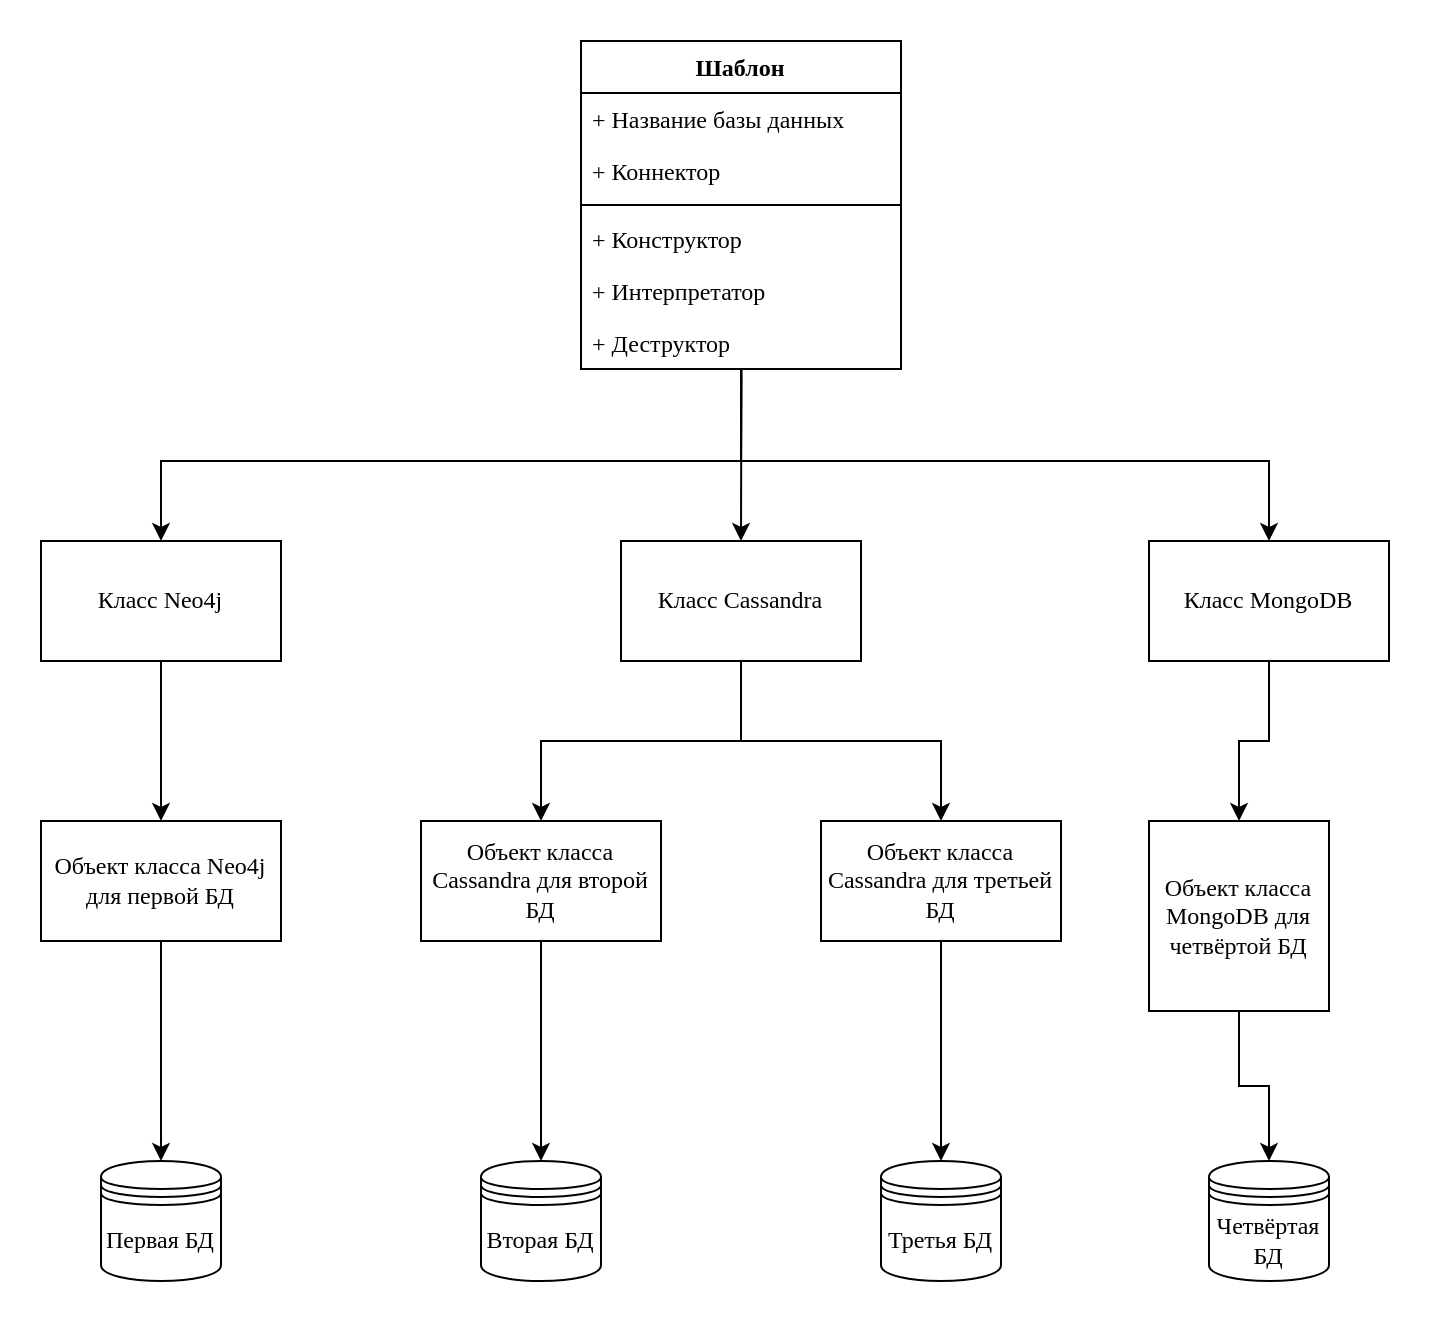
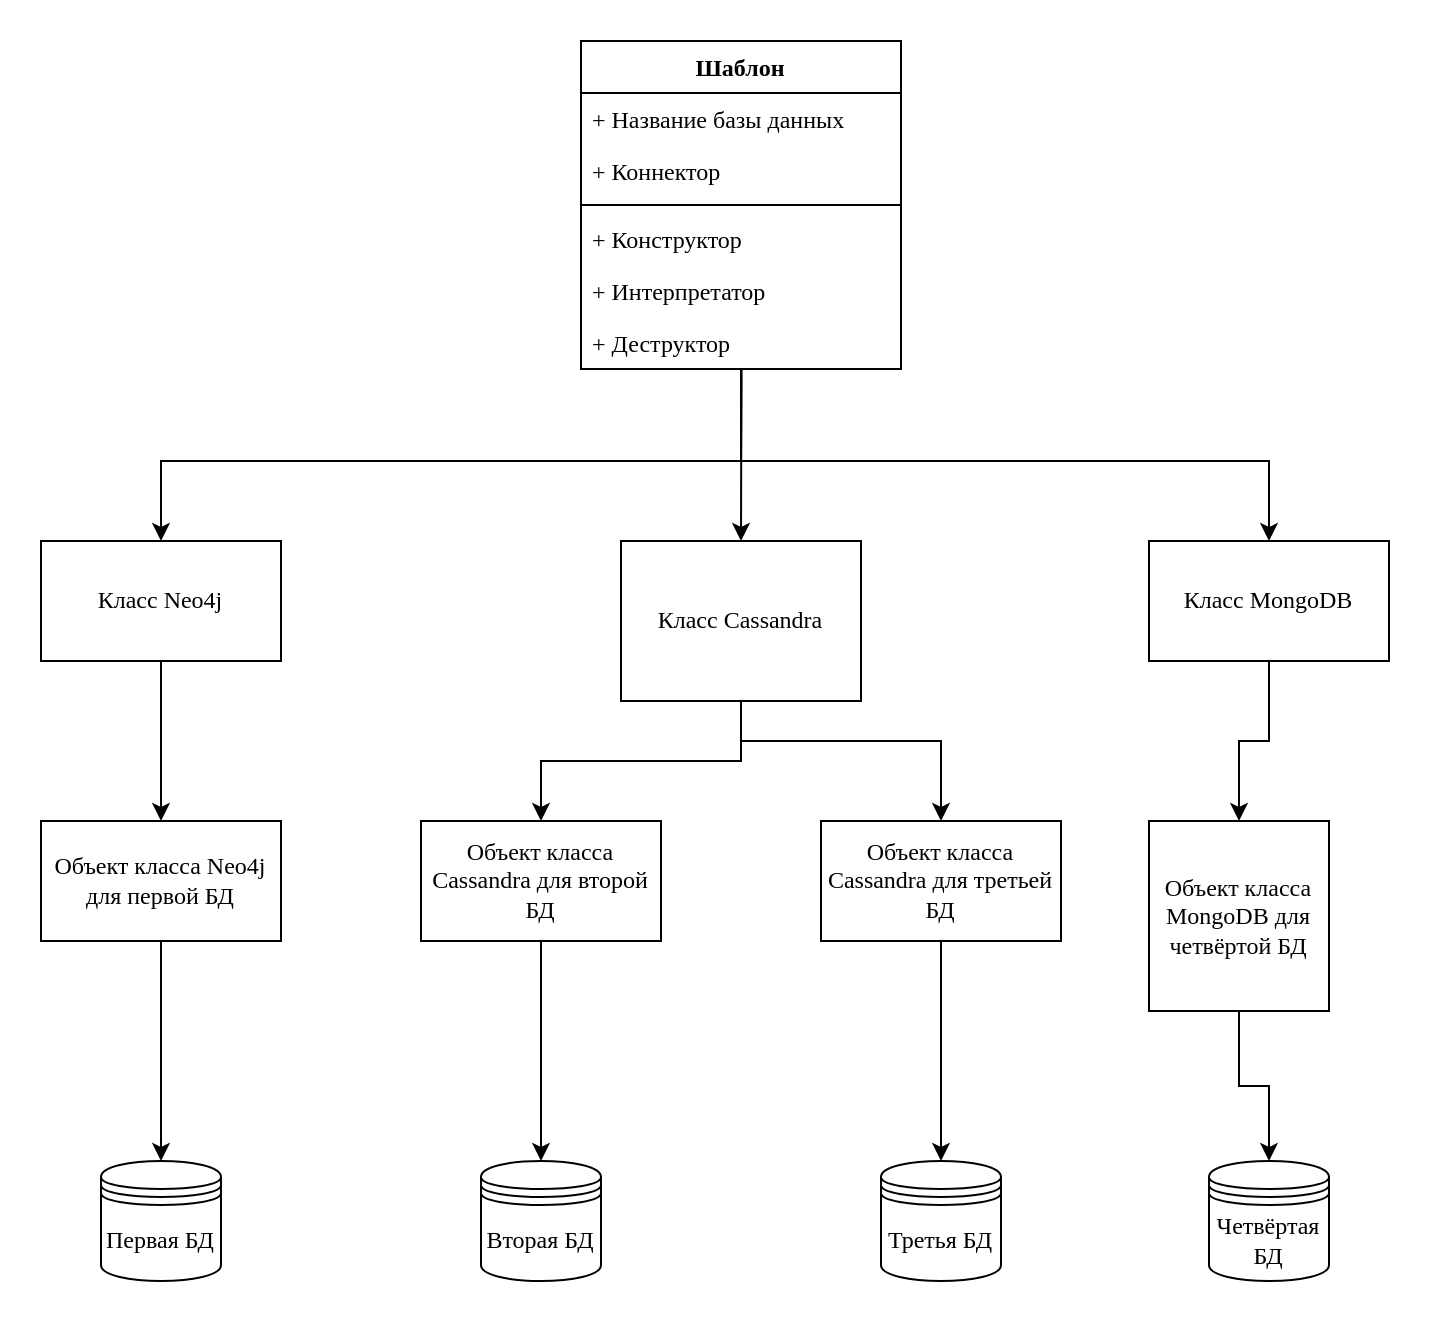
  <mxCell id="0" />
  <mxCell id="1" parent="0" />
  <mxCell id="2" value="&lt;span style=&quot;&quot;&gt;Вторая БД&lt;/span&gt;" style="shape=datastore;whiteSpace=wrap;html=1;fontFamily=Times New Roman;fontSize=12;" parent="1" vertex="1"><mxGeometry x="240" y="580" width="60" height="60" as="geometry" /></mxCell>
  <mxCell id="3" value="&lt;span style=&quot;&quot;&gt;Третья БД&lt;/span&gt;" style="shape=datastore;whiteSpace=wrap;html=1;fontFamily=Times New Roman;fontSize=12;" parent="1" vertex="1"><mxGeometry x="440" y="580" width="60" height="60" as="geometry" /></mxCell>
  <mxCell id="4" value="&lt;span style=&quot;&quot;&gt;Четвёртая БД&lt;/span&gt;" style="shape=datastore;whiteSpace=wrap;html=1;fontFamily=Times New Roman;fontSize=12;" parent="1" vertex="1"><mxGeometry x="604" y="580" width="60" height="60" as="geometry" /></mxCell>
  <mxCell id="5" style="edgeStyle=orthogonalEdgeStyle;rounded=0;orthogonalLoop=1;jettySize=auto;html=1;startArrow=none;startFill=0;fontFamily=Times New Roman;fontSize=12;entryX=0.5;entryY=0;entryDx=0;entryDy=0;exitX=0.501;exitY=0.989;exitDx=0;exitDy=0;exitPerimeter=0;" parent="1" source="26" target="15" edge="1"><mxGeometry relative="1" as="geometry"><mxPoint x="435" y="190" as="sourcePoint" /><Array as="points"><mxPoint x="370" y="190" /><mxPoint x="370" y="190" /></Array></mxGeometry></mxCell>
  <mxCell id="6" style="edgeStyle=orthogonalEdgeStyle;rounded=0;orthogonalLoop=1;jettySize=auto;html=1;startArrow=none;startFill=0;fontFamily=Times New Roman;fontSize=12;exitX=0.501;exitY=1.006;exitDx=0;exitDy=0;exitPerimeter=0;" parent="1" source="26" target="18" edge="1"><mxGeometry relative="1" as="geometry"><Array as="points"><mxPoint x="370" y="186" /><mxPoint x="370" y="186" /><mxPoint x="370" y="230" /><mxPoint x="634" y="230" /></Array><mxPoint x="435.034" y="190" as="sourcePoint" /></mxGeometry></mxCell>
  <mxCell id="7" style="edgeStyle=orthogonalEdgeStyle;rounded=0;orthogonalLoop=1;jettySize=auto;html=1;startArrow=none;startFill=0;fontFamily=Times New Roman;fontSize=12;exitX=0.507;exitY=1.001;exitDx=0;exitDy=0;exitPerimeter=0;" parent="1" source="26" target="10" edge="1"><mxGeometry relative="1" as="geometry"><Array as="points"><mxPoint x="370" y="184" /><mxPoint x="370" y="230" /><mxPoint x="80" y="230" /></Array><mxPoint x="435.034" y="190" as="sourcePoint" /></mxGeometry></mxCell>
  <mxCell id="8" style="edgeStyle=orthogonalEdgeStyle;rounded=0;orthogonalLoop=1;jettySize=auto;html=1;startArrow=none;startFill=0;fontFamily=Times New Roman;fontSize=12;exitX=0.5;exitY=1;exitDx=0;exitDy=0;" parent="1" source="27" target="19" edge="1"><mxGeometry relative="1" as="geometry" /></mxCell>
  <mxCell id="9" style="edgeStyle=orthogonalEdgeStyle;rounded=0;orthogonalLoop=1;jettySize=auto;html=1;startArrow=none;startFill=0;fontFamily=Times New Roman;" edge="1" parent="1" source="10" target="27"><mxGeometry relative="1" as="geometry" /></mxCell>
  <mxCell id="10" value="Класс Neo4j" style="rounded=0;whiteSpace=wrap;html=1;fontFamily=Times New Roman;fontSize=12;" parent="1" vertex="1"><mxGeometry x="20" y="270" width="120" height="60" as="geometry" /></mxCell>
  <mxCell id="11" style="edgeStyle=orthogonalEdgeStyle;rounded=0;orthogonalLoop=1;jettySize=auto;html=1;startArrow=none;startFill=0;fontFamily=Times New Roman;fontSize=12;exitX=0.5;exitY=1;exitDx=0;exitDy=0;" parent="1" source="30" target="2" edge="1"><mxGeometry relative="1" as="geometry" /></mxCell>
  <mxCell id="12" style="edgeStyle=orthogonalEdgeStyle;rounded=0;orthogonalLoop=1;jettySize=auto;html=1;startArrow=none;startFill=0;fontFamily=Times New Roman;fontSize=12;exitX=0.5;exitY=1;exitDx=0;exitDy=0;" parent="1" source="28" target="3" edge="1"><mxGeometry relative="1" as="geometry" /></mxCell>
  <mxCell id="13" style="edgeStyle=orthogonalEdgeStyle;rounded=0;orthogonalLoop=1;jettySize=auto;html=1;entryX=0.5;entryY=0;entryDx=0;entryDy=0;startArrow=none;startFill=0;fontFamily=Times New Roman;" edge="1" parent="1" source="15" target="30"><mxGeometry relative="1" as="geometry" /></mxCell>
  <mxCell id="14" style="edgeStyle=orthogonalEdgeStyle;rounded=0;orthogonalLoop=1;jettySize=auto;html=1;startArrow=none;startFill=0;exitX=0.5;exitY=1;exitDx=0;exitDy=0;fontFamily=Times New Roman;" edge="1" parent="1" source="15" target="28"><mxGeometry relative="1" as="geometry"><Array as="points"><mxPoint x="370" y="370" /><mxPoint x="470" y="370" /></Array></mxGeometry></mxCell>
- <mxCell id="15" value="&lt;span style=&quot;&quot;&gt;Класс Cassandra&lt;/span&gt;" style="rounded=0;whiteSpace=wrap;html=1;fontFamily=Times New Roman;fontSize=12;" parent="1" vertex="1"><mxGeometry x="310" y="270" width="120" height="60" as="geometry" /></mxCell>
+ <mxCell id="15" value="&lt;span style=&quot;&quot;&gt;Класс Cassandra&lt;/span&gt;" style="rounded=0;whiteSpace=wrap;html=1;fontFamily=Times New Roman;fontSize=12;" parent="1" vertex="1"><mxGeometry x="310" y="270" width="120" height="80" as="geometry" /></mxCell>
  <mxCell id="16" style="edgeStyle=orthogonalEdgeStyle;rounded=0;orthogonalLoop=1;jettySize=auto;html=1;entryX=0.5;entryY=0;entryDx=0;entryDy=0;startArrow=none;startFill=0;fontFamily=Times New Roman;fontSize=12;" parent="1" source="29" target="4" edge="1"><mxGeometry relative="1" as="geometry" /></mxCell>
  <mxCell id="17" style="edgeStyle=orthogonalEdgeStyle;rounded=0;orthogonalLoop=1;jettySize=auto;html=1;startArrow=none;startFill=0;fontFamily=Times New Roman;" edge="1" parent="1" source="18" target="29"><mxGeometry relative="1" as="geometry" /></mxCell>
  <mxCell id="18" value="&lt;span style=&quot;&quot;&gt;Класс MongoDB&lt;/span&gt;" style="rounded=0;whiteSpace=wrap;html=1;fontFamily=Times New Roman;fontSize=12;" parent="1" vertex="1"><mxGeometry x="574" y="270" width="120" height="60" as="geometry" /></mxCell>
  <mxCell id="19" value="Первая БД" style="shape=datastore;whiteSpace=wrap;html=1;fontFamily=Times New Roman;fontSize=12;" parent="1" vertex="1"><mxGeometry x="50" y="580" width="60" height="60" as="geometry" /></mxCell>
  <mxCell id="20" value="Шаблон" style="swimlane;fontStyle=1;align=center;verticalAlign=top;childLayout=stackLayout;horizontal=1;startSize=26;horizontalStack=0;resizeParent=1;resizeParentMax=0;resizeLast=0;collapsible=1;marginBottom=0;fontFamily=Times New Roman;" vertex="1" parent="1"><mxGeometry x="290" y="20" width="160" height="164" as="geometry" /></mxCell>
  <mxCell id="21" value="+ Название базы данных" style="text;strokeColor=none;fillColor=none;align=left;verticalAlign=top;spacingLeft=4;spacingRight=4;overflow=hidden;rotatable=0;points=[[0,0.5],[1,0.5]];portConstraint=eastwest;fontFamily=Times New Roman;" vertex="1" parent="20"><mxGeometry y="26" width="160" height="26" as="geometry" /></mxCell>
  <mxCell id="22" value="+ Коннектор" style="text;strokeColor=none;fillColor=none;align=left;verticalAlign=top;spacingLeft=4;spacingRight=4;overflow=hidden;rotatable=0;points=[[0,0.5],[1,0.5]];portConstraint=eastwest;fontFamily=Times New Roman;" vertex="1" parent="20"><mxGeometry y="52" width="160" height="26" as="geometry" /></mxCell>
  <mxCell id="23" value="" style="line;strokeWidth=1;fillColor=none;align=left;verticalAlign=middle;spacingTop=-1;spacingLeft=3;spacingRight=3;rotatable=0;labelPosition=right;points=[];portConstraint=eastwest;fontFamily=Times New Roman;" vertex="1" parent="20"><mxGeometry y="78" width="160" height="8" as="geometry" /></mxCell>
  <mxCell id="24" value="+ Конструктор" style="text;strokeColor=none;fillColor=none;align=left;verticalAlign=top;spacingLeft=4;spacingRight=4;overflow=hidden;rotatable=0;points=[[0,0.5],[1,0.5]];portConstraint=eastwest;fontFamily=Times New Roman;" vertex="1" parent="20"><mxGeometry y="86" width="160" height="26" as="geometry" /></mxCell>
  <mxCell id="25" value="+ Интерпретатор" style="text;strokeColor=none;fillColor=none;align=left;verticalAlign=top;spacingLeft=4;spacingRight=4;overflow=hidden;rotatable=0;points=[[0,0.5],[1,0.5]];portConstraint=eastwest;fontFamily=Times New Roman;" vertex="1" parent="20"><mxGeometry y="112" width="160" height="26" as="geometry" /></mxCell>
  <mxCell id="26" value="+ Деструктор" style="text;strokeColor=none;fillColor=none;align=left;verticalAlign=top;spacingLeft=4;spacingRight=4;overflow=hidden;rotatable=0;points=[[0,0.5],[1,0.5]];portConstraint=eastwest;fontFamily=Times New Roman;" vertex="1" parent="20"><mxGeometry y="138" width="160" height="26" as="geometry" /></mxCell>
  <mxCell id="27" value="Объект класса Neo4j для первой БД" style="rounded=0;whiteSpace=wrap;html=1;fontFamily=Times New Roman;" vertex="1" parent="1"><mxGeometry x="20" y="410" width="120" height="60" as="geometry" /></mxCell>
  <mxCell id="28" value="Объект класса Cassandra для третьей БД" style="rounded=0;whiteSpace=wrap;html=1;fontFamily=Times New Roman;" vertex="1" parent="1"><mxGeometry x="410" y="410" width="120" height="60" as="geometry" /></mxCell>
  <mxCell id="29" value="Объект класса MongoDB для четвёртой БД" style="rounded=0;whiteSpace=wrap;html=1;fontFamily=Times New Roman;" vertex="1" parent="1"><mxGeometry x="574" y="410" width="90" height="95" as="geometry" /></mxCell>
  <mxCell id="30" value="Объект класса Cassandra для второй БД" style="rounded=0;whiteSpace=wrap;html=1;fontFamily=Times New Roman;" vertex="1" parent="1"><mxGeometry x="210" y="410" width="120" height="60" as="geometry" /></mxCell>
